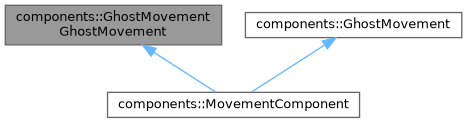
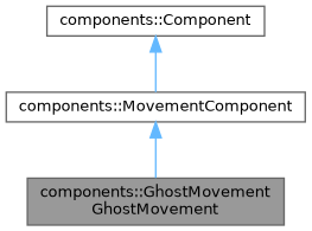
  digraph {
    node [color=gray40 fillcolor=white fontname=Helvetica fontsize=10 shape=box style=filled]
    edge [color=steelblue1 dir=back fontname=Helvetica fontsize=10 labelfontname=Helvetica labelfontsize=10 style=solid]
    n1 [fillcolor=grey60 fontcolor=black height=0.2 label="components::GhostMovement\lGhostMovement" width=0.4]
    n2 [height=0.2 label="components::MovementComponent" width=0.4]
-   n3 [height=0.2 label="components::GhostMovement" width=0.4]
-   n1 -> n2
+   n3 [height=0.2 label="components::Component" width=0.4]
+   n2 -> n1
    n3 -> n2
  }
